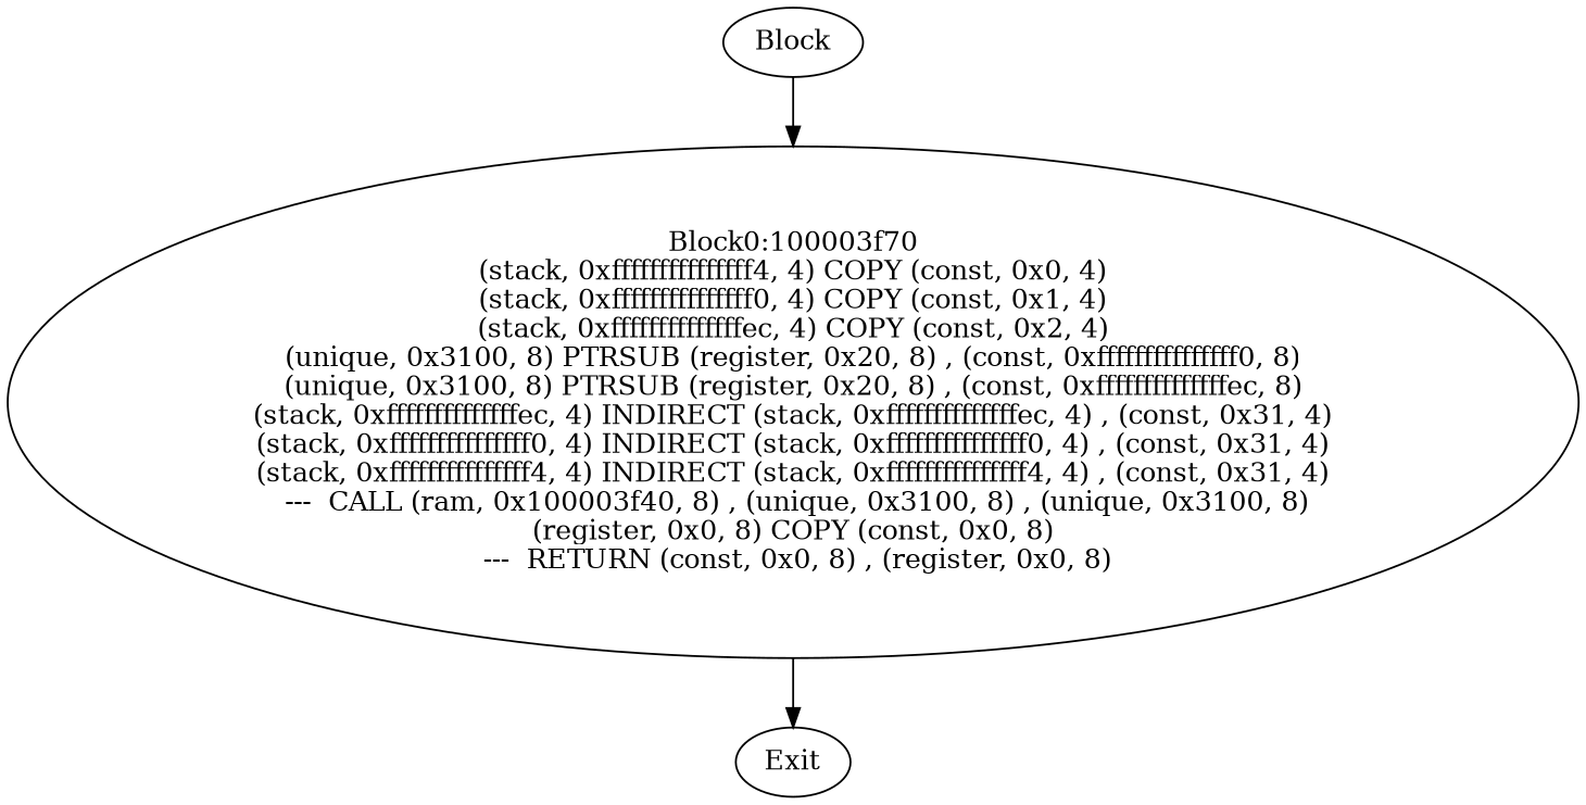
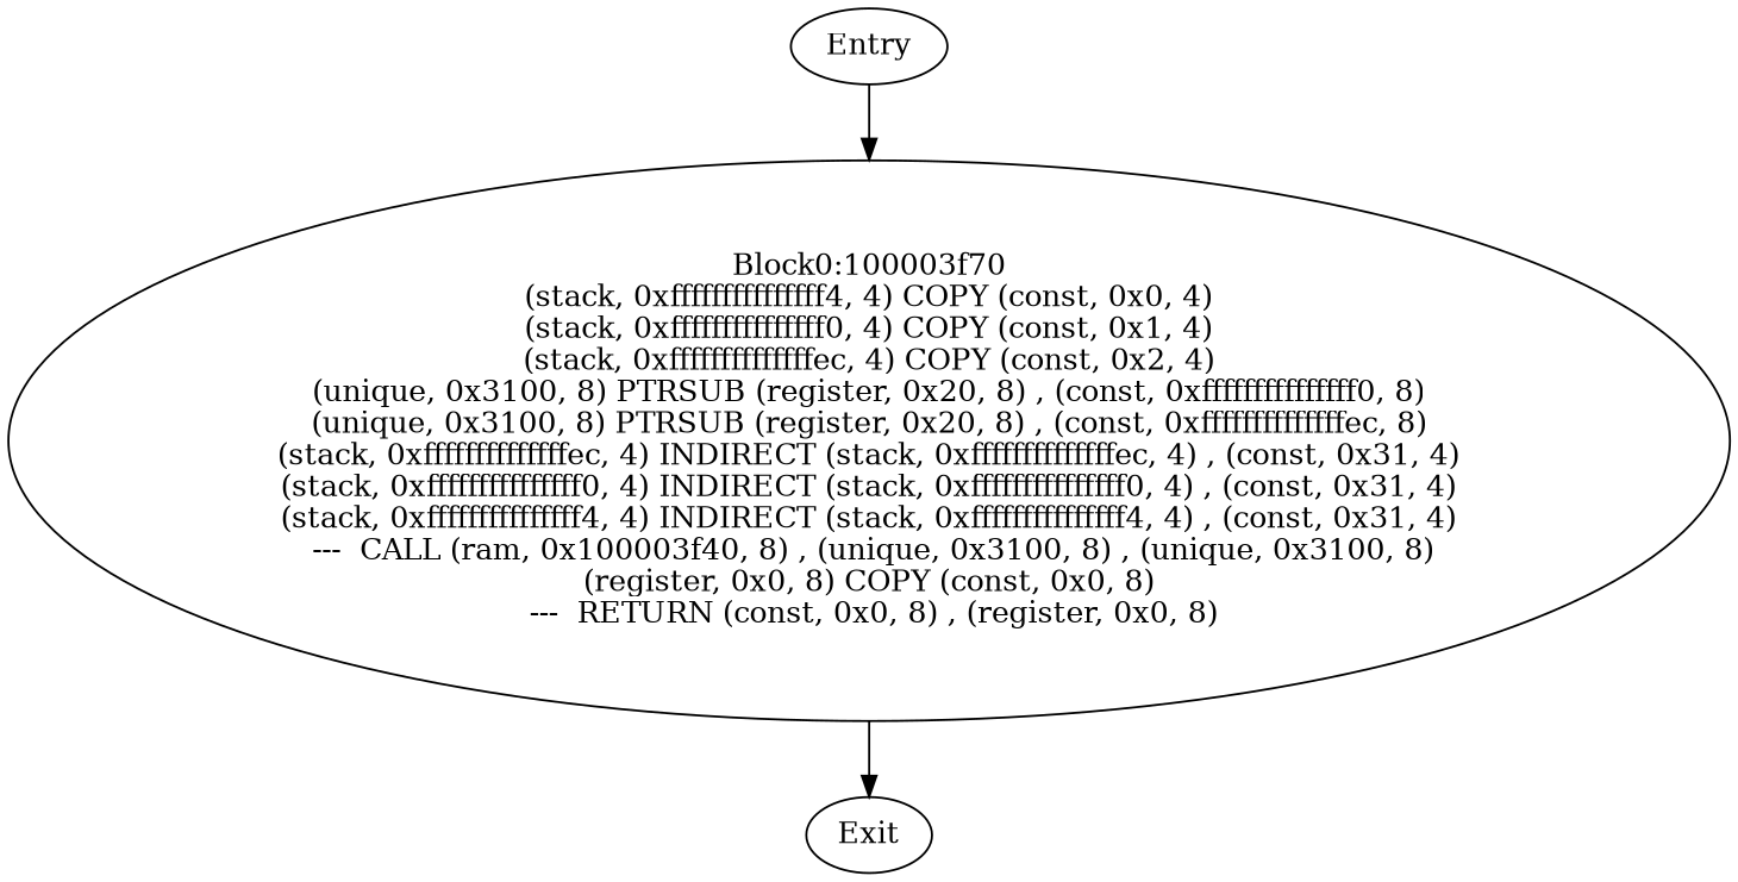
  digraph {
-   n1 [label=Block]
+   n1 [label=Entry]
    n2 [label="Block0:100003f70\n(stack, 0xfffffffffffffff4, 4) COPY (const, 0x0, 4)\n(stack, 0xfffffffffffffff0, 4) COPY (const, 0x1, 4)\n(stack, 0xffffffffffffffec, 4) COPY (const, 0x2, 4)\n(unique, 0x3100, 8) PTRSUB (register, 0x20, 8) , (const, 0xfffffffffffffff0, 8)\n(unique, 0x3100, 8) PTRSUB (register, 0x20, 8) , (const, 0xffffffffffffffec, 8)\n(stack, 0xffffffffffffffec, 4) INDIRECT (stack, 0xffffffffffffffec, 4) , (const, 0x31, 4)\n(stack, 0xfffffffffffffff0, 4) INDIRECT (stack, 0xfffffffffffffff0, 4) , (const, 0x31, 4)\n(stack, 0xfffffffffffffff4, 4) INDIRECT (stack, 0xfffffffffffffff4, 4) , (const, 0x31, 4)\n ---  CALL (ram, 0x100003f40, 8) , (unique, 0x3100, 8) , (unique, 0x3100, 8)\n(register, 0x0, 8) COPY (const, 0x0, 8)\n ---  RETURN (const, 0x0, 8) , (register, 0x0, 8)\n"]
    n3 [label=Exit]
    n1 -> n2
    n2 -> n3
  }
